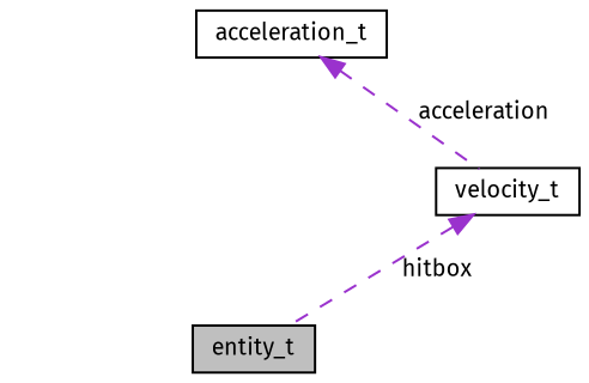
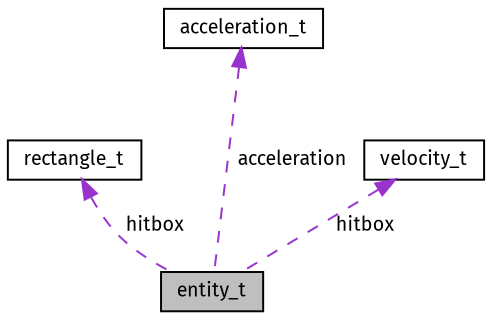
  digraph {
    fontname="Fira Sans"
    node [color=black fillcolor=white fontname="Fira Sans" fontsize=10 shape=record style=filled]
    edge [color=darkorchid3 dir=back fontname="Fira Sans" fontsize=10 labelfontname=Helvetica labelfontsize=10 style=dashed]
    n1 [fillcolor=grey75 fontcolor=black height=0.2 label=entity_t width=0.4]
+   n2 [height=0.2 label=rectangle_t width=0.4]
    n3 [height=0.2 label=velocity_t width=0.4]
    n4 [height=0.2 label=acceleration_t width=0.4]
+   n2 -> n1 [label=" hitbox"]
    n3 -> n1 [label=" hitbox"]
-   n4 -> n3 [label=" acceleration"]
+   n4 -> n1 [label=" acceleration"]
  }
